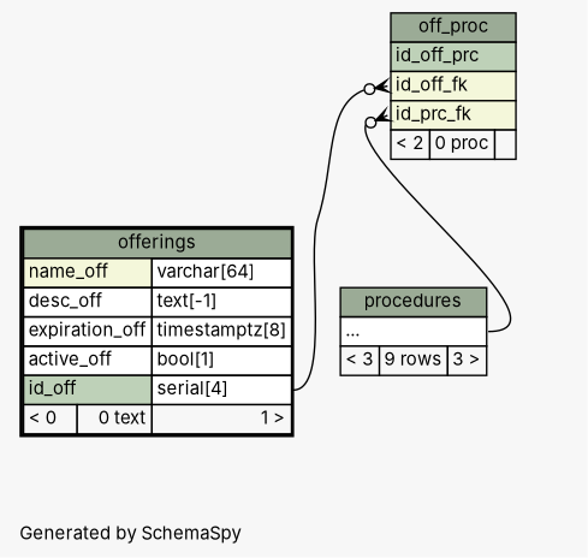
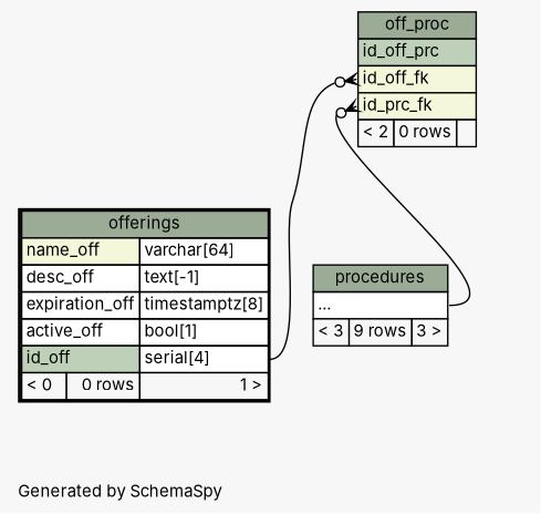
  digraph {
    bgcolor="#f7f7f7"
    fontname=Inter
    fontsize=11
    label="\nGenerated by SchemaSpy"
    labeljust=l
    nodesep=0.18
    rankdir=TB
    ranksep=0.46
    node [fontname=Inter fontsize=11 shape=plaintext]
    edge [arrowhead=none arrowsize=0.8 arrowtail=crowodot dir=back fontname=Inter]
-   n1 [label=<     <TABLE BORDER="0" CELLBORDER="1" CELLSPACING="0" BGCOLOR="#ffffff">       <TR><TD COLSPAN="3" BGCOLOR="#9bab96" ALIGN="CENTER">off_proc</TD></TR>       <TR><TD PORT="id_off_prc" COLSPAN="3" BGCOLOR="#bed1b8" ALIGN="LEFT">id_off_prc</TD></TR>       <TR><TD PORT="id_off_fk" COLSPAN="3" BGCOLOR="#f4f7da" ALIGN="LEFT">id_off_fk</TD></TR>       <TR><TD PORT="id_prc_fk" COLSPAN="3" BGCOLOR="#f4f7da" ALIGN="LEFT">id_prc_fk</TD></TR>       <TR><TD ALIGN="LEFT" BGCOLOR="#f7f7f7">&lt; 2</TD><TD ALIGN="RIGHT" BGCOLOR="#f7f7f7">0 proc</TD><TD ALIGN="RIGHT" BGCOLOR="#f7f7f7">  </TD></TR>     </TABLE>>]
-   n2 [label=<     <TABLE BORDER="2" CELLBORDER="1" CELLSPACING="0" BGCOLOR="#ffffff">       <TR><TD COLSPAN="3" BGCOLOR="#9bab96" ALIGN="CENTER">offerings</TD></TR>       <TR><TD PORT="name_off" COLSPAN="2" BGCOLOR="#f4f7da" ALIGN="LEFT">name_off</TD><TD PORT="name_off.type" ALIGN="LEFT">varchar[64]</TD></TR>       <TR><TD PORT="desc_off" COLSPAN="2" ALIGN="LEFT">desc_off</TD><TD PORT="desc_off.type" ALIGN="LEFT">text[-1]</TD></TR>       <TR><TD PORT="expiration_off" COLSPAN="2" ALIGN="LEFT">expiration_off</TD><TD PORT="expiration_off.type" ALIGN="LEFT">timestamptz[8]</TD></TR>       <TR><TD PORT="active_off" COLSPAN="2" ALIGN="LEFT">active_off</TD><TD PORT="active_off.type" ALIGN="LEFT">bool[1]</TD></TR>       <TR><TD PORT="id_off" COLSPAN="2" BGCOLOR="#bed1b8" ALIGN="LEFT">id_off</TD><TD PORT="id_off.type" ALIGN="LEFT">serial[4]</TD></TR>       <TR><TD ALIGN="LEFT" BGCOLOR="#f7f7f7">&lt; 0</TD><TD ALIGN="RIGHT" BGCOLOR="#f7f7f7">0 text</TD><TD ALIGN="RIGHT" BGCOLOR="#f7f7f7">1 &gt;</TD></TR>     </TABLE>>]
+   n1 [label=<     <TABLE BORDER="0" CELLBORDER="1" CELLSPACING="0" BGCOLOR="#ffffff">       <TR><TD COLSPAN="3" BGCOLOR="#9bab96" ALIGN="CENTER">off_proc</TD></TR>       <TR><TD PORT="id_off_prc" COLSPAN="3" BGCOLOR="#bed1b8" ALIGN="LEFT">id_off_prc</TD></TR>       <TR><TD PORT="id_off_fk" COLSPAN="3" BGCOLOR="#f4f7da" ALIGN="LEFT">id_off_fk</TD></TR>       <TR><TD PORT="id_prc_fk" COLSPAN="3" BGCOLOR="#f4f7da" ALIGN="LEFT">id_prc_fk</TD></TR>       <TR><TD ALIGN="LEFT" BGCOLOR="#f7f7f7">&lt; 2</TD><TD ALIGN="RIGHT" BGCOLOR="#f7f7f7">0 rows</TD><TD ALIGN="RIGHT" BGCOLOR="#f7f7f7">  </TD></TR>     </TABLE>>]
+   n2 [label=<     <TABLE BORDER="2" CELLBORDER="1" CELLSPACING="0" BGCOLOR="#ffffff">       <TR><TD COLSPAN="3" BGCOLOR="#9bab96" ALIGN="CENTER">offerings</TD></TR>       <TR><TD PORT="name_off" COLSPAN="2" BGCOLOR="#f4f7da" ALIGN="LEFT">name_off</TD><TD PORT="name_off.type" ALIGN="LEFT">varchar[64]</TD></TR>       <TR><TD PORT="desc_off" COLSPAN="2" ALIGN="LEFT">desc_off</TD><TD PORT="desc_off.type" ALIGN="LEFT">text[-1]</TD></TR>       <TR><TD PORT="expiration_off" COLSPAN="2" ALIGN="LEFT">expiration_off</TD><TD PORT="expiration_off.type" ALIGN="LEFT">timestamptz[8]</TD></TR>       <TR><TD PORT="active_off" COLSPAN="2" ALIGN="LEFT">active_off</TD><TD PORT="active_off.type" ALIGN="LEFT">bool[1]</TD></TR>       <TR><TD PORT="id_off" COLSPAN="2" BGCOLOR="#bed1b8" ALIGN="LEFT">id_off</TD><TD PORT="id_off.type" ALIGN="LEFT">serial[4]</TD></TR>       <TR><TD ALIGN="LEFT" BGCOLOR="#f7f7f7">&lt; 0</TD><TD ALIGN="RIGHT" BGCOLOR="#f7f7f7">0 rows</TD><TD ALIGN="RIGHT" BGCOLOR="#f7f7f7">1 &gt;</TD></TR>     </TABLE>>]
    n3 [label=<     <TABLE BORDER="0" CELLBORDER="1" CELLSPACING="0" BGCOLOR="#ffffff">       <TR><TD COLSPAN="3" BGCOLOR="#9bab96" ALIGN="CENTER">procedures</TD></TR>       <TR><TD PORT="elipses" COLSPAN="3" ALIGN="LEFT">...</TD></TR>       <TR><TD ALIGN="LEFT" BGCOLOR="#f7f7f7">&lt; 3</TD><TD ALIGN="RIGHT" BGCOLOR="#f7f7f7">9 rows</TD><TD ALIGN="RIGHT" BGCOLOR="#f7f7f7">3 &gt;</TD></TR>     </TABLE>>]
    n1 -> n2 [headport="id_off.type:e" tailport="id_off_fk:w"]
    n1 -> n3 [headport="elipses:e" tailport="id_prc_fk:w"]
  }
